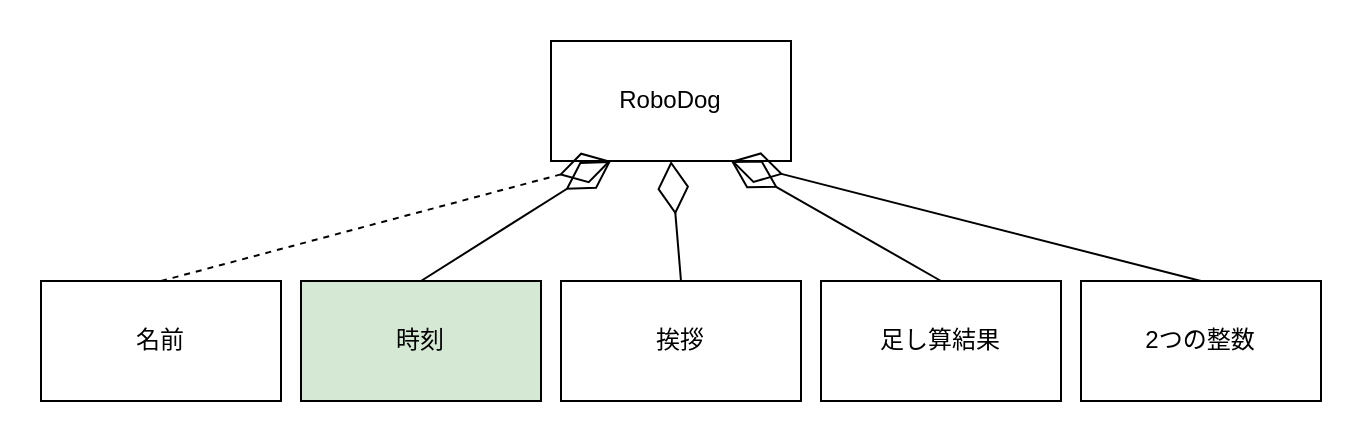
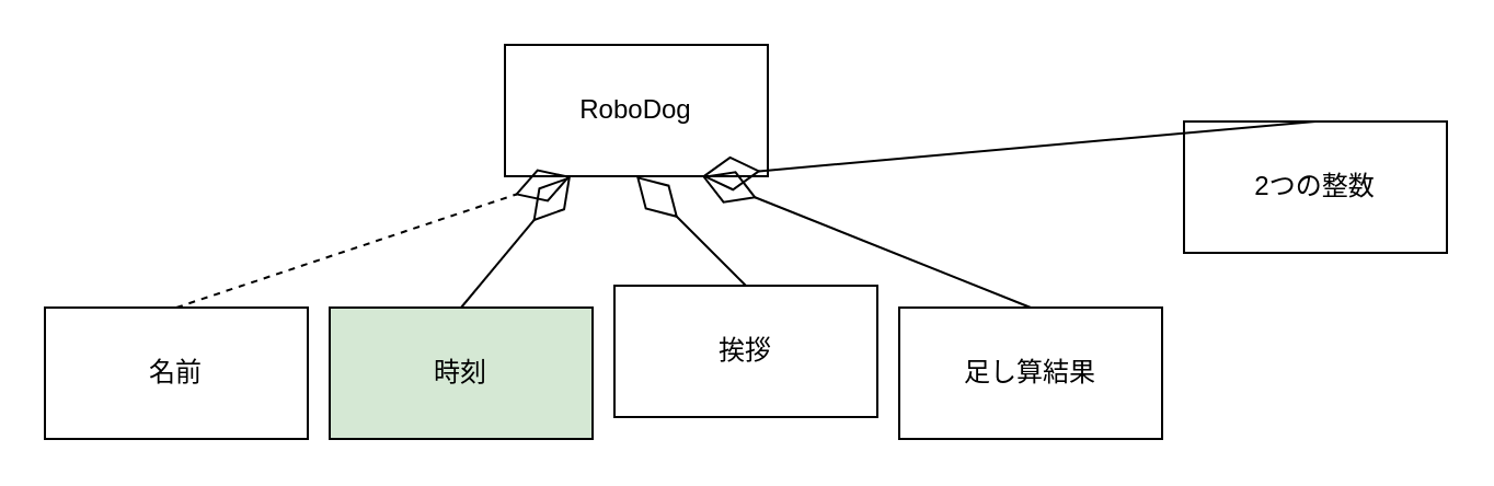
  <mxCell id="0" />
  <mxCell id="1" parent="0" />
- <mxCell id="2" value="RoboDog" style="rounded=0;whiteSpace=wrap;html=1;" vertex="1" parent="1"><mxGeometry x="275" y="20" width="120" height="60" as="geometry" /></mxCell>
+ <mxCell id="2" value="RoboDog" style="rounded=0;whiteSpace=wrap;html=1;" vertex="1" parent="1"><mxGeometry x="230" y="20" width="120" height="60" as="geometry" /></mxCell>
  <mxCell id="3" value="名前" style="rounded=0;whiteSpace=wrap;html=1;" vertex="1" parent="1"><mxGeometry x="20" y="140" width="120" height="60" as="geometry" /></mxCell>
  <mxCell id="4" value="" style="endArrow=diamondThin;endFill=0;endSize=24;html=1;rounded=0;entryX=0.25;entryY=1;entryDx=0;entryDy=0;exitX=0.5;exitY=0;exitDx=0;exitDy=0;dashed=1;" edge="1" parent="1" source="3" target="2"><mxGeometry width="160" relative="1" as="geometry"><mxPoint x="190" y="200" as="sourcePoint" /><mxPoint x="350" y="200" as="targetPoint" /></mxGeometry></mxCell>
  <mxCell id="5" value="時刻" style="rounded=0;whiteSpace=wrap;html=1;fillColor=#d5e8d4;" vertex="1" parent="1"><mxGeometry x="150" y="140" width="120" height="60" as="geometry" /></mxCell>
  <mxCell id="6" value="" style="endArrow=diamondThin;endFill=0;endSize=24;html=1;rounded=0;entryX=0.25;entryY=1;entryDx=0;entryDy=0;exitX=0.5;exitY=0;exitDx=0;exitDy=0;" edge="1" parent="1" source="5" target="2"><mxGeometry width="160" relative="1" as="geometry"><mxPoint x="250" y="320" as="sourcePoint" /><mxPoint x="320" y="200" as="targetPoint" /></mxGeometry></mxCell>
- <mxCell id="7" value="挨拶" style="rounded=0;whiteSpace=wrap;html=1;" vertex="1" parent="1"><mxGeometry x="280" y="140" width="120" height="60" as="geometry" /></mxCell>
+ <mxCell id="7" value="挨拶" style="rounded=0;whiteSpace=wrap;html=1;" vertex="1" parent="1"><mxGeometry x="280" y="130" width="120" height="60" as="geometry" /></mxCell>
  <mxCell id="8" value="" style="endArrow=diamondThin;endFill=0;endSize=24;html=1;rounded=0;entryX=0.5;entryY=1;entryDx=0;entryDy=0;exitX=0.5;exitY=0;exitDx=0;exitDy=0;" edge="1" parent="1" source="7" target="2"><mxGeometry width="160" relative="1" as="geometry"><mxPoint x="500" y="430" as="sourcePoint" /><mxPoint x="570" y="310" as="targetPoint" /></mxGeometry></mxCell>
- <mxCell id="9" value="2つの整数" style="rounded=0;whiteSpace=wrap;html=1;" vertex="1" parent="1"><mxGeometry x="540" y="140" width="120" height="60" as="geometry" /></mxCell>
+ <mxCell id="9" value="2つの整数" style="rounded=0;whiteSpace=wrap;html=1;" vertex="1" parent="1"><mxGeometry x="540" y="55" width="120" height="60" as="geometry" /></mxCell>
  <mxCell id="10" value="" style="endArrow=diamondThin;endFill=0;endSize=24;html=1;rounded=0;entryX=0.75;entryY=1;entryDx=0;entryDy=0;exitX=0.5;exitY=0;exitDx=0;exitDy=0;" edge="1" parent="1" source="9" target="2"><mxGeometry width="160" relative="1" as="geometry"><mxPoint x="520" y="310" as="sourcePoint" /><mxPoint x="590" y="190" as="targetPoint" /></mxGeometry></mxCell>
  <mxCell id="11" value="足し算結果" style="rounded=0;whiteSpace=wrap;html=1;" vertex="1" parent="1"><mxGeometry x="410" y="140" width="120" height="60" as="geometry" /></mxCell>
  <mxCell id="12" value="" style="endArrow=diamondThin;endFill=0;endSize=24;html=1;rounded=0;entryX=0.75;entryY=1;entryDx=0;entryDy=0;exitX=0.5;exitY=0;exitDx=0;exitDy=0;" edge="1" parent="1" source="11" target="2"><mxGeometry width="160" relative="1" as="geometry"><mxPoint x="460" y="230" as="sourcePoint" /><mxPoint x="530" y="110" as="targetPoint" /></mxGeometry></mxCell>
